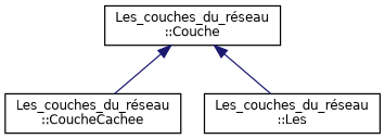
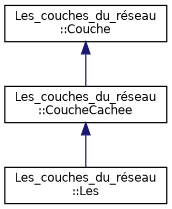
  digraph {
    rankdir=TB
    node [color=black fillcolor=white fontname=Helvetica fontsize=10 shape=record style=filled]
    edge [color=midnightblue dir=back fontname=Helvetica fontsize=10 labelfontname=Helvetica labelfontsize=10 style=solid]
    n1 [height=0.2 label="Les_couches_du_réseau\l::Couche" width=0.4]
    n2 [height=0.2 label="Les_couches_du_réseau\l::CoucheCachee" width=0.4]
    n3 [height=0.2 label="Les_couches_du_réseau\l::Les" width=0.4]
    n1 -> n2
-   n1 -> n3
+   n2 -> n3
  }
